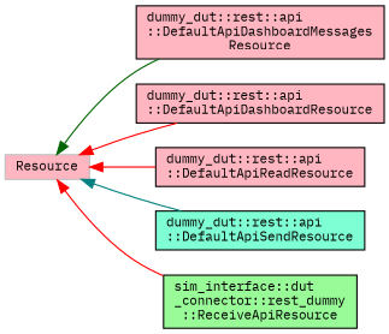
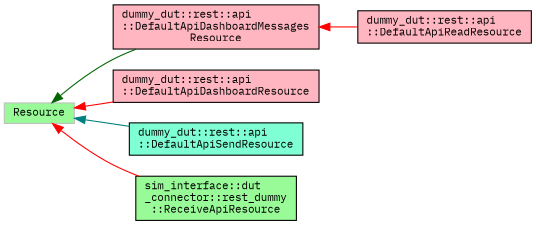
  digraph {
    fontname="IBM Plex Mono"
    rankdir=LR
    node [color=black fillcolor=lightpink fontname="IBM Plex Mono" fontsize=10 shape=record style=filled]
    edge [color=red dir=back fontname="IBM Plex Mono" fontsize=10 labelfontname=Helvetica labelfontsize=10 style=solid]
-   n1 [color=grey75 height=0.2 label=Resource width=0.4]
+   n1 [color=grey75 fillcolor=palegreen height=0.2 label=Resource width=0.4]
    n2 [height=0.2 label="dummy_dut::rest::api\l::DefaultApiDashboardMessages\lResource" width=0.4]
    n3 [height=0.2 label="dummy_dut::rest::api\l::DefaultApiDashboardResource" width=0.4]
    n4 [height=0.2 label="dummy_dut::rest::api\l::DefaultApiReadResource" width=0.4]
    n5 [fillcolor=aquamarine height=0.2 label="dummy_dut::rest::api\l::DefaultApiSendResource" width=0.4]
    n6 [fillcolor=palegreen height=0.2 label="sim_interface::dut\l_connector::rest_dummy\l::ReceiveApiResource" width=0.4]
    n1 -> n2 [color=darkgreen]
    n1 -> n3
-   n1 -> n4
+   n2 -> n4
    n1 -> n5 [color=teal]
    n1 -> n6
  }
